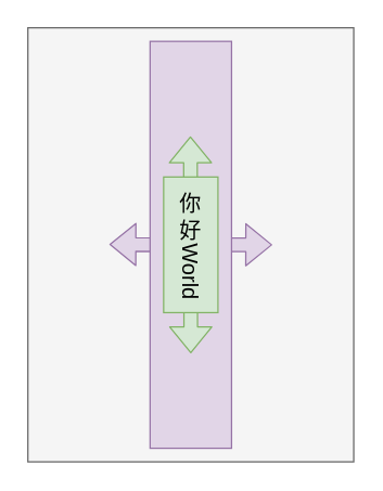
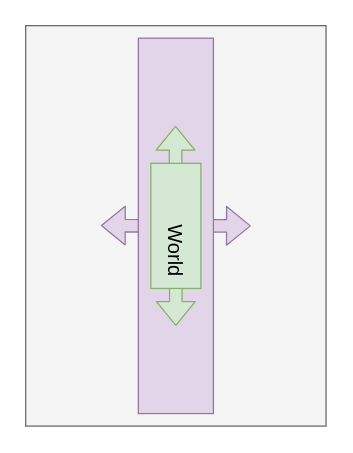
  <mxCell id="0" />
  <mxCell id="1" parent="0" />
  <mxCell id="2" value="" style="rounded=0;whiteSpace=wrap;html=1;fillColor=#f5f5f5;strokeColor=#666666;fontColor=#333333;" parent="1" vertex="1"><mxGeometry x="20" y="20" width="240" height="320" as="geometry" /></mxCell>
  <mxCell id="3" value="" style="shape=flexArrow;endArrow=classic;startArrow=classic;html=1;fillColor=#e1d5e7;strokeColor=#9673a6;" edge="1" parent="1"><mxGeometry width="50" height="50" relative="1" as="geometry"><mxPoint x="200" y="180" as="sourcePoint" /><mxPoint x="80" y="179.71" as="targetPoint" /></mxGeometry></mxCell>
  <mxCell id="4" value="" style="rounded=0;whiteSpace=wrap;html=1;fillColor=#e1d5e7;strokeColor=#9673a6;" parent="1" vertex="1"><mxGeometry x="110" y="30" width="60" height="300" as="geometry" /></mxCell>
  <mxCell id="5" value="" style="shape=flexArrow;endArrow=classic;startArrow=classic;html=1;fillColor=#d5e8d4;strokeColor=#82b366;" edge="1" parent="1"><mxGeometry width="50" height="50" relative="1" as="geometry"><mxPoint x="140" y="260" as="sourcePoint" /><mxPoint x="139.71" y="100" as="targetPoint" /></mxGeometry></mxCell>
  <mxCell id="6" value="" style="rounded=0;whiteSpace=wrap;html=1;fillColor=#d5e8d4;strokeColor=#82b366;" vertex="1" parent="1"><mxGeometry x="120" y="130" width="40" height="100" as="geometry" /></mxCell>
- <mxCell id="7" value="你好" style="text;html=1;strokeColor=none;fillColor=none;align=center;verticalAlign=middle;whiteSpace=wrap;rounded=0;fontSize=16;" vertex="1" parent="1"><mxGeometry x="130" y="140" width="20" height="40" as="geometry" /></mxCell>
  <mxCell id="8" value="World" style="text;html=1;strokeColor=none;fillColor=none;align=center;verticalAlign=middle;whiteSpace=wrap;rounded=0;rotation=90;fontSize=16;" vertex="1" parent="1"><mxGeometry x="115" y="190" width="50" height="20" as="geometry" /></mxCell>
